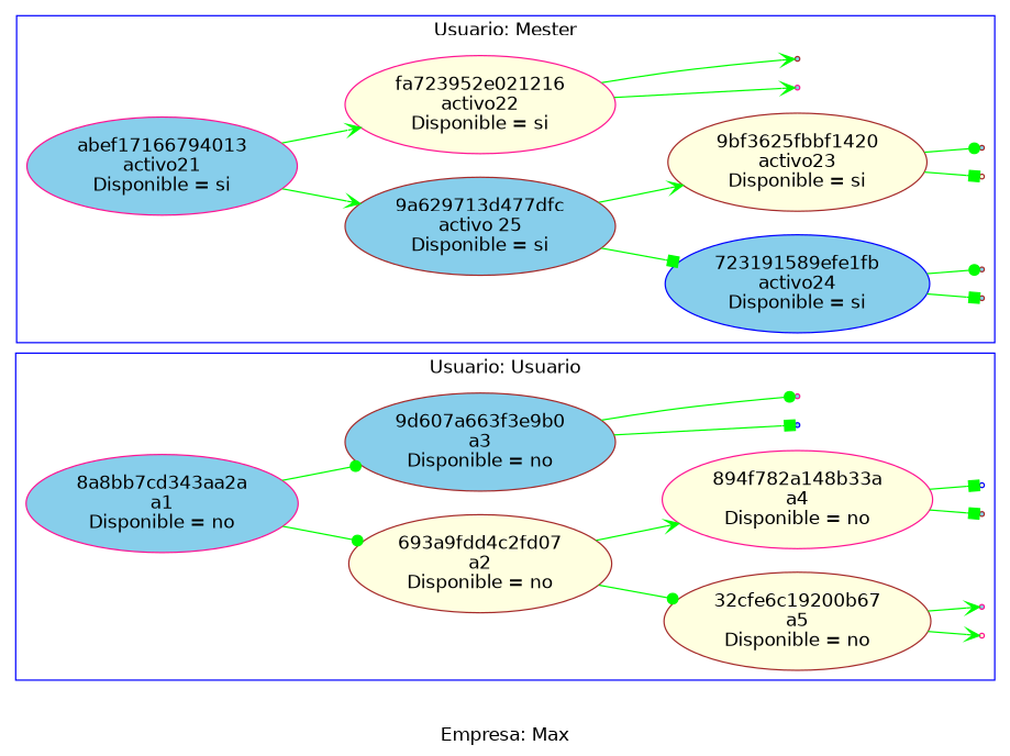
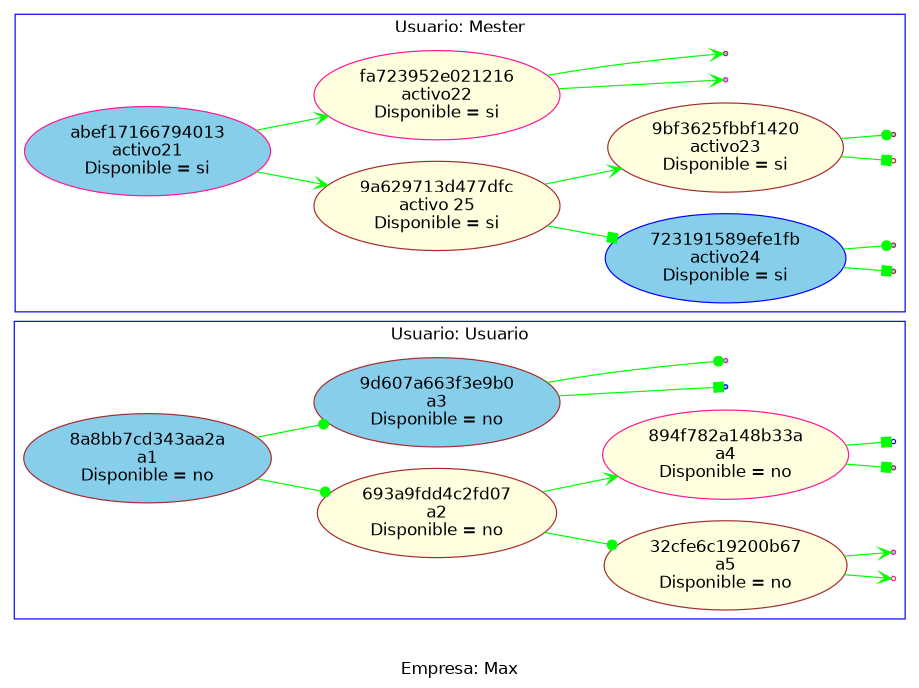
  digraph {
    fontname="DejaVu Sans"
    label="Empresa: Max"
    rankdir=LR
    node [color=brown fillcolor=skyblue fontname="DejaVu Sans" style=filled shape=point]
    edge [arrowhead=vee color=green fontname="DejaVu Sans"]
-   n1 [color=deeppink label="8a8bb7cd343aa2a\na1\nDisponible = no" shape=""]
+   n1 [label="8a8bb7cd343aa2a\na1\nDisponible = no" shape=""]
    n2 [fillcolor=lightyellow label="693a9fdd4c2fd07\na2\nDisponible = no" shape=""]
    n3 [label="9d607a663f3e9b0\na3\nDisponible = no" shape=""]
    n4 [fillcolor=lightyellow label="32cfe6c19200b67\na5\nDisponible = no" shape=""]
    n5 [color=deeppink fillcolor=lightyellow label="894f782a148b33a\na4\nDisponible = no" shape=""]
    null60 [color=deeppink fillcolor=lightyellow]
    null61 [color=deeppink]
    null62
    null63 [color=blue fillcolor=lightyellow]
    null64 [color=blue]
    null65 [color=deeppink]
    n12 [color=deeppink label="abef17166794013\nactivo21\nDisponible = si" shape=""]
-   n13 [label="9a629713d477dfc\nactivo 25\nDisponible = si" shape=""]
+   n13 [fillcolor=lightyellow label="9a629713d477dfc\nactivo 25\nDisponible = si" shape=""]
    n14 [color=deeppink fillcolor=lightyellow label="fa723952e021216\nactivo22\nDisponible = si" shape=""]
    n15 [color=blue label="723191589efe1fb\nactivo24\nDisponible = si" shape=""]
    n16 [fillcolor=lightyellow label="9bf3625fbbf1420\nactivo23\nDisponible = si" shape=""]
    null66
    null67
    null68 [fillcolor=lightyellow]
    null69
    null70 [color=deeppink]
    null71
    subgraph cluster_1 {
      color=blue
      label="Usuario: Usuario"
      n1
      n2
      n3
      n4
      n5
      null60
      null61
      null62
      null63
      null64
      null65
    }
    subgraph cluster_2 {
      color=blue
      label="Usuario: Mester"
      n12
      n13
      n14
      n15
      n16
      null66
      null67
      null68
      null69
      null70
      null71
    }
    n1 -> n2 [arrowhead=dot]
    n1 -> n3 [arrowhead=dot]
    n2 -> n4 [arrowhead=dot]
    n2 -> n5
    n3 -> null64 [arrowhead=box]
    n3 -> null65 [arrowhead=dot]
    n4 -> null60
    n4 -> null61
    n5 -> null62 [arrowhead=box]
    n5 -> null63 [arrowhead=box]
    n12 -> n13
    n12 -> n14
    n13 -> n15 [arrowhead=box]
    n13 -> n16
    n14 -> null70
    n14 -> null71
    n15 -> null66 [arrowhead=box]
    n15 -> null67 [arrowhead=dot]
    n16 -> null68 [arrowhead=box]
    n16 -> null69 [arrowhead=dot]
  }
